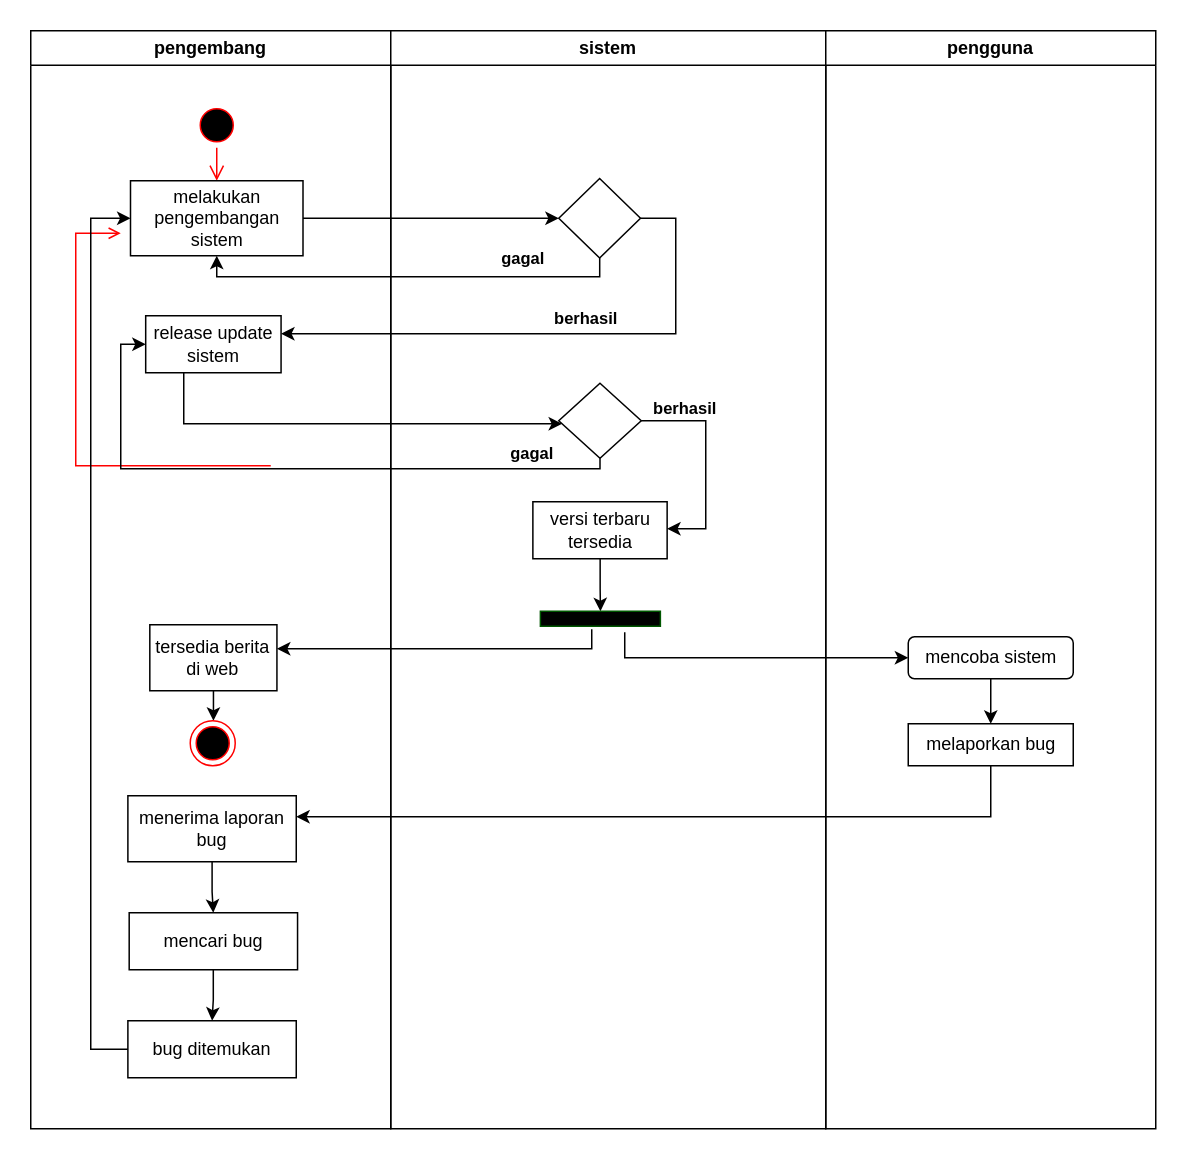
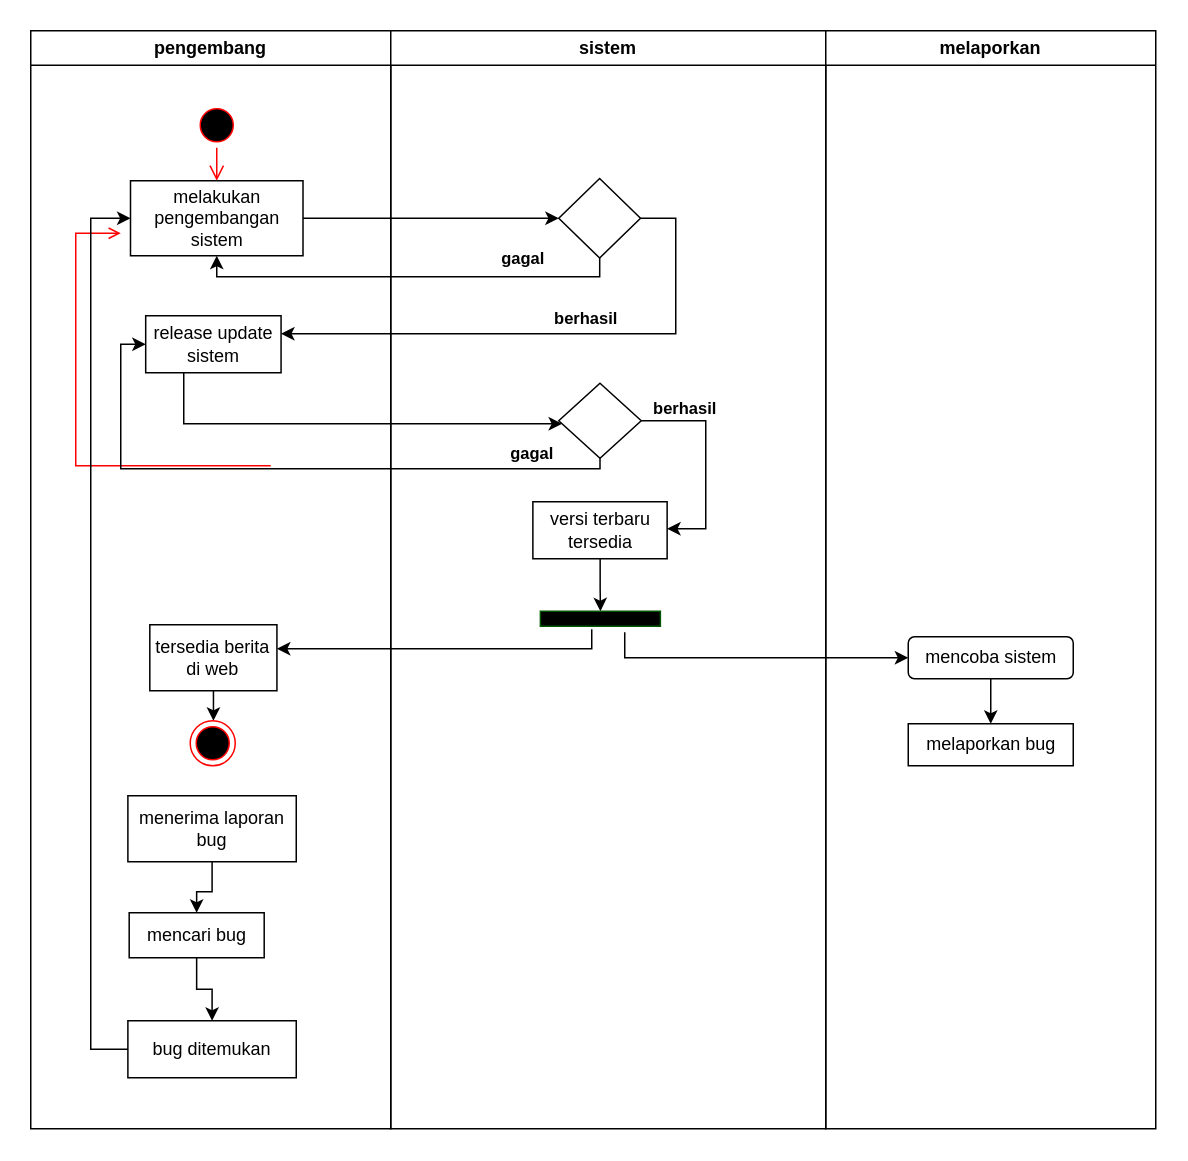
  <mxCell id="0" />
  <mxCell id="1" parent="0" />
  <mxCell id="2" value="pengembang" style="swimlane;whiteSpace=wrap" parent="1" vertex="1"><mxGeometry x="20" y="20" width="240" height="732" as="geometry" /></mxCell>
  <mxCell id="3" value="" style="ellipse;shape=startState;fillColor=#000000;strokeColor=#ff0000;" parent="2" vertex="1"><mxGeometry x="109" y="48" width="30" height="30" as="geometry" /></mxCell>
  <mxCell id="4" value="" style="edgeStyle=elbowEdgeStyle;elbow=horizontal;verticalAlign=bottom;endArrow=open;endSize=8;strokeColor=#FF0000;endFill=1;rounded=0" parent="2" source="3" target="6" edge="1"><mxGeometry x="84" y="48" as="geometry"><mxPoint x="98.5" y="118" as="targetPoint" /></mxGeometry></mxCell>
  <mxCell id="5" value="" style="edgeStyle=elbowEdgeStyle;elbow=horizontal;strokeColor=#FF0000;endArrow=open;endFill=1;rounded=0" parent="2" edge="1"><mxGeometry width="100" height="100" relative="1" as="geometry"><mxPoint x="160" y="290" as="sourcePoint" /><mxPoint x="60" y="135" as="targetPoint" /><Array as="points"><mxPoint x="30" y="250" /></Array></mxGeometry></mxCell>
  <mxCell id="6" value="melakukan pengembangan sistem" style="html=1;fillColor=default;whiteSpace=wrap;" vertex="1" parent="2"><mxGeometry x="66.5" y="100" width="115" height="50" as="geometry" /></mxCell>
  <mxCell id="7" value="release update sistem" style="whiteSpace=wrap;html=1;fillColor=rgb(255, 255, 255);strokeColor=rgb(0, 0, 0);fontColor=rgb(0, 0, 0);" vertex="1" parent="2"><mxGeometry x="76.63" y="190" width="90.25" height="38" as="geometry" /></mxCell>
  <mxCell id="8" value="menerima laporan bug" style="whiteSpace=wrap;html=1;fillColor=rgb(255, 255, 255);strokeColor=rgb(0, 0, 0);fontColor=rgb(0, 0, 0);labelBackgroundColor=none;labelBorderColor=none;" vertex="1" parent="2"><mxGeometry x="64.76" y="510" width="112.24" height="44" as="geometry" /></mxCell>
- <mxCell id="9" value="mencari bug" style="whiteSpace=wrap;html=1;fillColor=rgb(255, 255, 255);strokeColor=rgb(0, 0, 0);fontColor=rgb(0, 0, 0);labelBackgroundColor=none;labelBorderColor=none;" vertex="1" parent="2"><mxGeometry x="65.63" y="588" width="112.24" height="38" as="geometry" /></mxCell>
+ <mxCell id="9" value="mencari bug" style="whiteSpace=wrap;html=1;fillColor=rgb(255, 255, 255);strokeColor=rgb(0, 0, 0);fontColor=rgb(0, 0, 0);labelBackgroundColor=none;labelBorderColor=none;" vertex="1" parent="2"><mxGeometry x="65.63" y="588" width="90" height="30" as="geometry" /></mxCell>
  <mxCell id="10" value="" style="edgeStyle=orthogonalEdgeStyle;rounded=0;orthogonalLoop=1;jettySize=auto;html=1;" edge="1" parent="2" source="8" target="9"><mxGeometry relative="1" as="geometry" /></mxCell>
  <mxCell id="11" value="" style="edgeStyle=orthogonalEdgeStyle;rounded=0;orthogonalLoop=1;jettySize=auto;html=1;" edge="1" parent="2" source="12" target="15"><mxGeometry relative="1" as="geometry" /></mxCell>
  <mxCell id="12" value="tersedia berita di web" style="whiteSpace=wrap;html=1;fillColor=rgb(255, 255, 255);strokeColor=rgb(0, 0, 0);fontColor=rgb(0, 0, 0);labelBackgroundColor=none;labelBorderColor=none;" vertex="1" parent="2"><mxGeometry x="79.38" y="396" width="84.74" height="44" as="geometry" /></mxCell>
  <mxCell id="13" value="bug ditemukan" style="whiteSpace=wrap;html=1;fillColor=rgb(255, 255, 255);strokeColor=rgb(0, 0, 0);fontColor=rgb(0, 0, 0);labelBackgroundColor=none;labelBorderColor=none;" vertex="1" parent="2"><mxGeometry x="64.76" y="660" width="112.24" height="38" as="geometry" /></mxCell>
  <mxCell id="14" value="" style="edgeStyle=orthogonalEdgeStyle;rounded=0;orthogonalLoop=1;jettySize=auto;html=1;" edge="1" parent="2" source="9" target="13"><mxGeometry relative="1" as="geometry" /></mxCell>
  <mxCell id="15" value="" style="ellipse;html=1;shape=endState;fillColor=#000000;strokeColor=#ff0000;labelBackgroundColor=none;labelBorderColor=none;" vertex="1" parent="2"><mxGeometry x="106.32" y="460" width="30" height="30" as="geometry" /></mxCell>
  <mxCell id="16" style="edgeStyle=orthogonalEdgeStyle;rounded=0;orthogonalLoop=1;jettySize=auto;html=1;" edge="1" parent="2" source="13" target="6"><mxGeometry relative="1" as="geometry"><mxPoint x="19.5" y="120" as="targetPoint" /><Array as="points"><mxPoint x="40" y="679" /><mxPoint x="40" y="125" /></Array></mxGeometry></mxCell>
  <mxCell id="17" value="sistem" style="swimlane;whiteSpace=wrap" parent="1" vertex="1"><mxGeometry x="260" y="20" width="290" height="732" as="geometry" /></mxCell>
  <mxCell id="18" value="" style="rhombus;whiteSpace=wrap;html=1;strokeColor=rgb(0, 0, 0);fontColor=rgb(0, 0, 0);" vertex="1" parent="17"><mxGeometry x="112.01" y="98.5" width="54.5" height="53" as="geometry" /></mxCell>
  <mxCell id="19" value="" style="rhombus;whiteSpace=wrap;html=1;fillColor=rgb(255, 255, 255);strokeColor=rgb(0, 0, 0);fontColor=rgb(0, 0, 0);" vertex="1" parent="17"><mxGeometry x="112.01" y="235" width="54.99" height="50" as="geometry" /></mxCell>
  <mxCell id="20" value="" style="edgeStyle=orthogonalEdgeStyle;rounded=0;orthogonalLoop=1;jettySize=auto;html=1;" edge="1" parent="17" source="21" target="23"><mxGeometry relative="1" as="geometry" /></mxCell>
  <mxCell id="21" value="versi terbaru tersedia" style="whiteSpace=wrap;html=1;fillColor=rgb(255, 255, 255);strokeColor=rgb(0, 0, 0);fontColor=rgb(0, 0, 0);" vertex="1" parent="17"><mxGeometry x="94.75" y="314" width="89.51" height="38" as="geometry" /></mxCell>
  <mxCell id="22" value="&lt;b&gt;berhasil&lt;/b&gt;" style="edgeStyle=orthogonalEdgeStyle;rounded=0;orthogonalLoop=1;jettySize=auto;html=1;" edge="1" parent="17" source="19" target="21"><mxGeometry x="-0.586" y="8" relative="1" as="geometry"><Array as="points"><mxPoint x="210" y="260" /><mxPoint x="210" y="332" /></Array><mxPoint as="offset" /></mxGeometry></mxCell>
  <mxCell id="23" value="" style="html=1;points=[];perimeter=orthogonalPerimeter;fillColor=#000000;labelBackgroundColor=none;labelBorderColor=default;fontColor=#ffffff;strokeColor=#005700;rotation=90;" vertex="1" parent="17"><mxGeometry x="134.75" y="352" width="10" height="80" as="geometry" /></mxCell>
- <mxCell id="24" value="pengguna" style="swimlane;whiteSpace=wrap" parent="1" vertex="1"><mxGeometry x="550" y="20" width="220" height="732" as="geometry" /></mxCell>
+ <mxCell id="24" value="melaporkan" style="swimlane;whiteSpace=wrap" parent="1" vertex="1"><mxGeometry x="550" y="20" width="220" height="732" as="geometry" /></mxCell>
  <mxCell id="25" value="" style="edgeStyle=orthogonalEdgeStyle;rounded=0;orthogonalLoop=1;jettySize=auto;html=1;" edge="1" parent="24" source="26" target="27"><mxGeometry relative="1" as="geometry" /></mxCell>
  <mxCell id="26" value="mencoba sistem" style="html=1;labelBackgroundColor=none;labelBorderColor=none;rounded=1;" vertex="1" parent="24"><mxGeometry x="55" y="404" width="110" height="28" as="geometry" /></mxCell>
  <mxCell id="27" value="melaporkan bug" style="html=1;labelBackgroundColor=none;labelBorderColor=none;fillColor=rgb(255, 255, 255);strokeColor=rgb(0, 0, 0);fontColor=rgb(0, 0, 0);" vertex="1" parent="24"><mxGeometry x="55" y="462" width="110" height="28" as="geometry" /></mxCell>
  <mxCell id="28" value="" style="edgeStyle=orthogonalEdgeStyle;rounded=0;orthogonalLoop=1;jettySize=auto;html=1;" edge="1" parent="1" source="6" target="18"><mxGeometry relative="1" as="geometry" /></mxCell>
  <mxCell id="29" value="&lt;b&gt;berhasil&lt;/b&gt;" style="edgeStyle=orthogonalEdgeStyle;rounded=0;orthogonalLoop=1;jettySize=auto;html=1;exitX=1;exitY=0.5;exitDx=0;exitDy=0;" edge="1" parent="1" source="18" target="7"><mxGeometry x="-0.118" y="-10" relative="1" as="geometry"><Array as="points"><mxPoint x="450" y="145" /><mxPoint x="450" y="222" /></Array><mxPoint as="offset" /></mxGeometry></mxCell>
  <mxCell id="30" value="gagal" style="edgeStyle=orthogonalEdgeStyle;rounded=0;orthogonalLoop=1;jettySize=auto;html=1;fontStyle=1;entryX=0.5;entryY=1;entryDx=0;entryDy=0;" edge="1" parent="1" source="18" target="6"><mxGeometry x="-0.545" y="-12" relative="1" as="geometry"><mxPoint x="90" y="192" as="targetPoint" /><Array as="points"><mxPoint x="400" y="184" /><mxPoint x="144" y="184" /></Array><mxPoint as="offset" /></mxGeometry></mxCell>
  <mxCell id="31" value="" style="edgeStyle=orthogonalEdgeStyle;rounded=0;orthogonalLoop=1;jettySize=auto;html=1;" edge="1" parent="1" source="7" target="19"><mxGeometry relative="1" as="geometry"><Array as="points"><mxPoint x="122" y="282" /><mxPoint x="400" y="282" /></Array></mxGeometry></mxCell>
  <mxCell id="32" value="&lt;b&gt;gagal&lt;/b&gt;" style="edgeStyle=orthogonalEdgeStyle;rounded=0;orthogonalLoop=1;jettySize=auto;html=1;entryX=0;entryY=0.5;entryDx=0;entryDy=0;" edge="1" parent="1" source="19" target="7"><mxGeometry x="-0.755" y="-10" relative="1" as="geometry"><mxPoint x="90" y="222" as="targetPoint" /><Array as="points"><mxPoint x="400" y="312" /><mxPoint x="80" y="312" /><mxPoint x="80" y="229" /></Array><mxPoint x="-1" as="offset" /></mxGeometry></mxCell>
- <mxCell id="33" value="" style="edgeStyle=orthogonalEdgeStyle;rounded=0;orthogonalLoop=1;jettySize=auto;html=1;" edge="1" parent="1" source="27" target="8"><mxGeometry relative="1" as="geometry"><Array as="points"><mxPoint x="660" y="544" /></Array></mxGeometry></mxCell>
  <mxCell id="34" style="edgeStyle=orthogonalEdgeStyle;rounded=0;orthogonalLoop=1;jettySize=auto;html=1;exitX=1.2;exitY=0.572;exitDx=0;exitDy=0;exitPerimeter=0;" edge="1" parent="1" source="23" target="12"><mxGeometry relative="1" as="geometry"><mxPoint x="390" y="432" as="sourcePoint" /><Array as="points"><mxPoint x="394" y="432" /></Array></mxGeometry></mxCell>
  <mxCell id="35" style="edgeStyle=orthogonalEdgeStyle;rounded=0;orthogonalLoop=1;jettySize=auto;html=1;entryX=0;entryY=0.5;entryDx=0;entryDy=0;exitX=1.4;exitY=0.297;exitDx=0;exitDy=0;exitPerimeter=0;" edge="1" parent="1" source="23" target="26"><mxGeometry relative="1" as="geometry"><Array as="points"><mxPoint x="416" y="438" /></Array></mxGeometry></mxCell>
